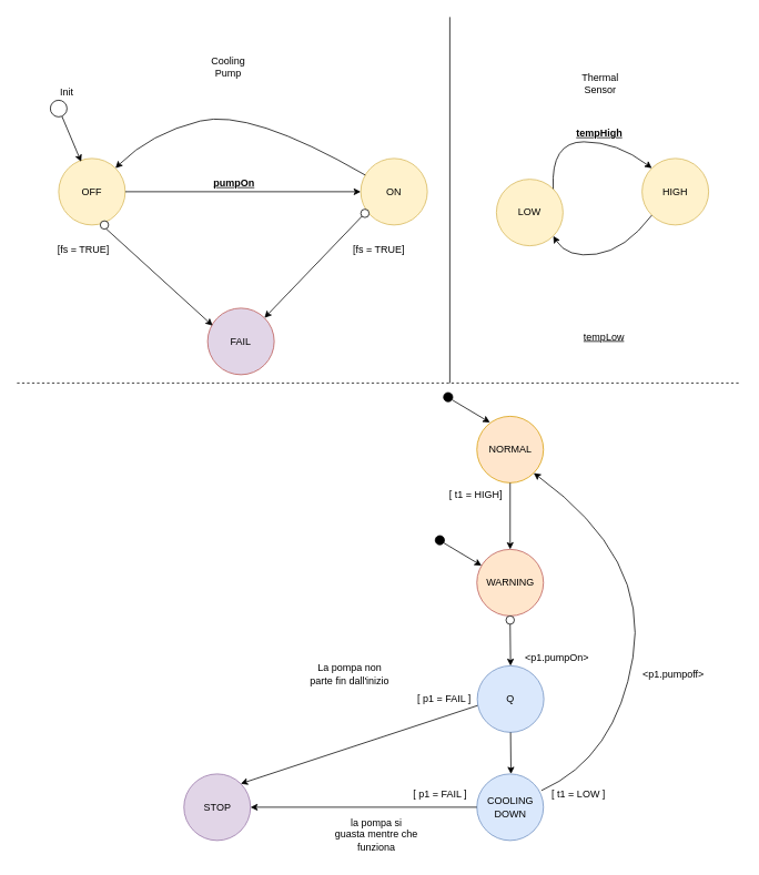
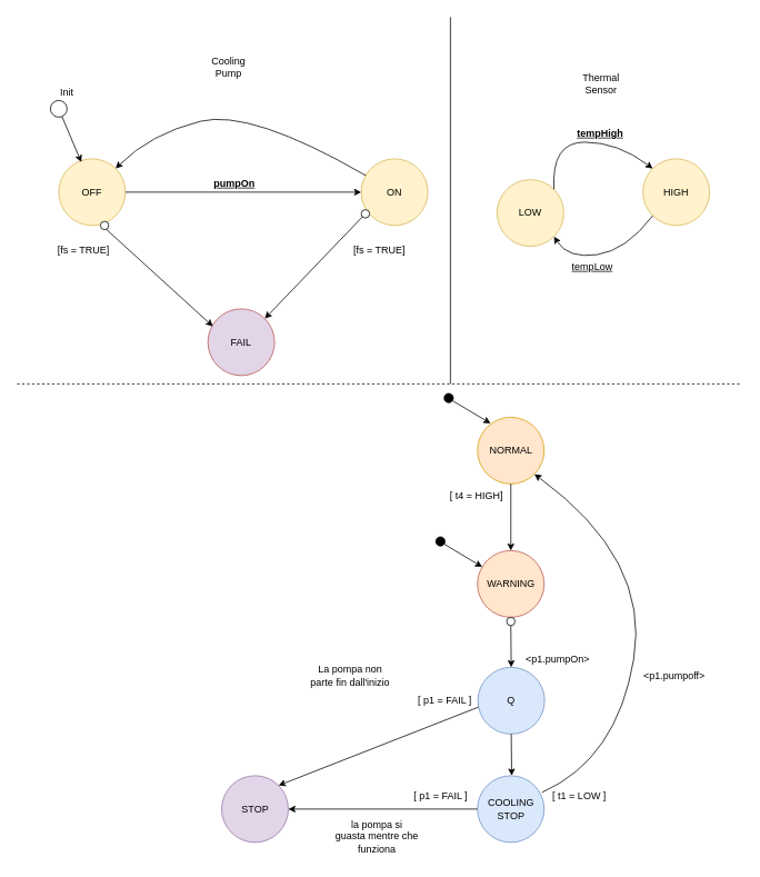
  <mxCell id="0" />
  <mxCell id="1" parent="0" />
  <mxCell id="2" value="OFF" style="ellipse;whiteSpace=wrap;html=1;aspect=fixed;fillColor=#fff2cc;strokeColor=#d6b656;" parent="1" vertex="1"><mxGeometry x="70" y="190" width="80" height="80" as="geometry" /></mxCell>
  <mxCell id="3" value="Cooling&lt;br&gt;Pump&lt;br&gt;" style="text;html=1;strokeColor=none;fillColor=none;align=center;verticalAlign=middle;whiteSpace=wrap;rounded=0;" parent="1" vertex="1"><mxGeometry x="254" y="70" width="40" height="20" as="geometry" /></mxCell>
  <mxCell id="4" value="LOW" style="ellipse;whiteSpace=wrap;html=1;aspect=fixed;fillColor=#fff2cc;strokeColor=#d6b656;" parent="1" vertex="1"><mxGeometry x="596" y="215" width="80" height="80" as="geometry" /></mxCell>
  <mxCell id="5" value="HIGH" style="ellipse;whiteSpace=wrap;html=1;aspect=fixed;fillColor=#fff2cc;strokeColor=#d6b656;" parent="1" vertex="1"><mxGeometry x="771" y="190" width="80" height="80" as="geometry" /></mxCell>
  <mxCell id="6" value="" style="curved=1;endArrow=classic;html=1;exitX=1;exitY=0;exitDx=0;exitDy=0;entryX=0;entryY=0;entryDx=0;entryDy=0;" parent="1" source="4" target="5" edge="1"><mxGeometry width="50" height="50" relative="1" as="geometry"><mxPoint x="661" y="160" as="sourcePoint" /><mxPoint x="711" y="110" as="targetPoint" /><Array as="points"><mxPoint x="661" y="170" /><mxPoint x="741" y="170" /></Array></mxGeometry></mxCell>
  <mxCell id="7" value="" style="curved=1;endArrow=classic;html=1;entryX=1;entryY=1;entryDx=0;entryDy=0;exitX=0;exitY=1;exitDx=0;exitDy=0;" parent="1" source="5" target="4" edge="1"><mxGeometry width="50" height="50" relative="1" as="geometry"><mxPoint x="691" y="440" as="sourcePoint" /><mxPoint x="741" y="390" as="targetPoint" /><Array as="points"><mxPoint x="751" y="300" /><mxPoint x="681" y="310" /></Array></mxGeometry></mxCell>
  <mxCell id="8" value="Thermal Sensor&lt;br&gt;" style="text;html=1;strokeColor=none;fillColor=none;align=center;verticalAlign=middle;whiteSpace=wrap;rounded=0;" parent="1" vertex="1"><mxGeometry x="701" y="90" width="40" height="20" as="geometry" /></mxCell>
  <mxCell id="9" value="NORMAL" style="ellipse;whiteSpace=wrap;html=1;aspect=fixed;fillColor=#ffe6cc;strokeColor=#d79b00;" parent="1" vertex="1"><mxGeometry x="572.5" y="500" width="80" height="80" as="geometry" /></mxCell>
  <mxCell id="10" value="WARNING" style="ellipse;whiteSpace=wrap;html=1;aspect=fixed;fillColor=#ffe6cc;strokeColor=#b85450;" parent="1" vertex="1"><mxGeometry x="572.5" y="660" width="80" height="80" as="geometry" /></mxCell>
- <mxCell id="11" value="STOP" style="ellipse;whiteSpace=wrap;html=1;aspect=fixed;fillColor=#e1d5e7;strokeColor=#9673a6;" parent="1" vertex="1"><mxGeometry x="220.5" y="930" width="80" height="80" as="geometry" /></mxCell>
- <mxCell id="12" value="COOLING&lt;br&gt;DOWN&lt;br&gt;" style="ellipse;whiteSpace=wrap;html=1;aspect=fixed;fillColor=#dae8fc;strokeColor=#6c8ebf;" parent="1" vertex="1"><mxGeometry x="572.5" y="930" width="80" height="80" as="geometry" /></mxCell>
+ <mxCell id="11" value="STOP" style="ellipse;whiteSpace=wrap;html=1;aspect=fixed;fillColor=#e1d5e7;strokeColor=#9673a6;" parent="1" vertex="1"><mxGeometry x="265.5" y="930" width="80" height="80" as="geometry" /></mxCell>
+ <mxCell id="12" value="COOLING&lt;br&gt;STOP&lt;br&gt;" style="ellipse;whiteSpace=wrap;html=1;aspect=fixed;fillColor=#dae8fc;strokeColor=#6c8ebf;" parent="1" vertex="1"><mxGeometry x="572.5" y="930" width="80" height="80" as="geometry" /></mxCell>
  <mxCell id="13" value="" style="endArrow=classic;html=1;exitX=1;exitY=0.5;exitDx=0;exitDy=0;" parent="1" source="2" target="14" edge="1"><mxGeometry width="50" height="50" relative="1" as="geometry"><mxPoint x="190" y="310" as="sourcePoint" /><mxPoint x="249" y="230" as="targetPoint" /></mxGeometry></mxCell>
  <mxCell id="14" value="ON&lt;br&gt;" style="ellipse;whiteSpace=wrap;html=1;aspect=fixed;fillColor=#fff2cc;strokeColor=#d6b656;" parent="1" vertex="1"><mxGeometry x="433" y="190" width="80" height="80" as="geometry" /></mxCell>
  <mxCell id="15" value="FAIL&lt;br&gt;" style="ellipse;whiteSpace=wrap;html=1;aspect=fixed;fillColor=#e1d5e7;strokeColor=#b85450;" parent="1" vertex="1"><mxGeometry x="249" y="370" width="80" height="80" as="geometry" /></mxCell>
  <mxCell id="16" value="" style="endArrow=classic;html=1;exitX=0.2;exitY=0.5;exitDx=0;exitDy=0;entryX=0.075;entryY=0.263;entryDx=0;entryDy=0;exitPerimeter=0;entryPerimeter=0;" parent="1" source="19" target="15" edge="1"><mxGeometry width="50" height="50" relative="1" as="geometry"><mxPoint x="224.5" y="360" as="sourcePoint" /><mxPoint x="264.5" y="390" as="targetPoint" /></mxGeometry></mxCell>
  <mxCell id="17" value="" style="endArrow=classic;html=1;entryX=1;entryY=0;entryDx=0;entryDy=0;exitX=0;exitY=1;exitDx=0;exitDy=0;" parent="1" source="18" target="15" edge="1"><mxGeometry width="50" height="50" relative="1" as="geometry"><mxPoint x="380" y="360" as="sourcePoint" /><mxPoint x="430" y="310" as="targetPoint" /></mxGeometry></mxCell>
  <mxCell id="18" value="" style="ellipse;whiteSpace=wrap;html=1;aspect=fixed;fillColor=#ffffff;" parent="1" vertex="1"><mxGeometry x="433" y="251" width="10" height="10" as="geometry" /></mxCell>
  <mxCell id="19" value="" style="ellipse;whiteSpace=wrap;html=1;aspect=fixed;fillColor=#ffffff;" parent="1" vertex="1"><mxGeometry x="120" y="265" width="10" height="10" as="geometry" /></mxCell>
  <mxCell id="20" value="" style="endArrow=classic;html=1;exitX=0;exitY=0.5;exitDx=0;exitDy=0;entryX=1;entryY=0.5;entryDx=0;entryDy=0;" parent="1" source="12" target="11" edge="1"><mxGeometry width="50" height="50" relative="1" as="geometry"><mxPoint x="452.5" y="990" as="sourcePoint" /><mxPoint x="502.5" y="940" as="targetPoint" /></mxGeometry></mxCell>
  <mxCell id="21" value="la pompa si guasta mentre che funziona&lt;br&gt;&lt;br&gt;" style="text;html=1;strokeColor=none;fillColor=none;align=center;verticalAlign=middle;whiteSpace=wrap;rounded=0;" parent="1" vertex="1"><mxGeometry x="400.5" y="990" width="102" height="40" as="geometry" /></mxCell>
  <mxCell id="22" value="" style="endArrow=classic;html=1;exitX=0.019;exitY=0.592;exitDx=0;exitDy=0;entryX=1;entryY=0;entryDx=0;entryDy=0;exitPerimeter=0;" parent="1" source="42" target="11" edge="1"><mxGeometry width="50" height="50" relative="1" as="geometry"><mxPoint x="412.5" y="840" as="sourcePoint" /><mxPoint x="462.5" y="790" as="targetPoint" /></mxGeometry></mxCell>
  <mxCell id="23" value="La pompa non parte fin dall'inizio&lt;br&gt;" style="text;html=1;strokeColor=none;fillColor=none;align=center;verticalAlign=middle;whiteSpace=wrap;rounded=0;" parent="1" vertex="1"><mxGeometry x="368.5" y="790" width="102" height="40" as="geometry" /></mxCell>
  <mxCell id="24" value="&amp;lt;p1.pumpOn&amp;gt;&lt;br&gt;" style="text;html=1;strokeColor=none;fillColor=none;align=center;verticalAlign=middle;whiteSpace=wrap;rounded=0;" parent="1" vertex="1"><mxGeometry x="618" y="770" width="102" height="40" as="geometry" /></mxCell>
  <mxCell id="25" value="" style="endArrow=classic;html=1;exitX=0.5;exitY=1;exitDx=0;exitDy=0;entryX=0.5;entryY=0;entryDx=0;entryDy=0;" parent="1" source="9" target="10" edge="1"><mxGeometry width="50" height="50" relative="1" as="geometry"><mxPoint x="670" y="660" as="sourcePoint" /><mxPoint x="720" y="610" as="targetPoint" /></mxGeometry></mxCell>
  <mxCell id="26" value="" style="curved=1;endArrow=classic;html=1;entryX=1;entryY=1;entryDx=0;entryDy=0;" parent="1" target="9" edge="1"><mxGeometry width="50" height="50" relative="1" as="geometry"><mxPoint x="650" y="950" as="sourcePoint" /><mxPoint x="790" y="910" as="targetPoint" /><Array as="points"><mxPoint x="740" y="910" /><mxPoint x="780" y="670" /></Array></mxGeometry></mxCell>
- <mxCell id="27" value="[ t1 = HIGH]" style="text;html=1;strokeColor=none;fillColor=none;align=center;verticalAlign=middle;whiteSpace=wrap;rounded=0;" parent="1" vertex="1"><mxGeometry x="533.5" y="584" width="75" height="20" as="geometry" /></mxCell>
+ <mxCell id="27" value="[ t4 = HIGH]" style="text;html=1;strokeColor=none;fillColor=none;align=center;verticalAlign=middle;whiteSpace=wrap;rounded=0;" parent="1" vertex="1"><mxGeometry x="533.5" y="584" width="75" height="20" as="geometry" /></mxCell>
  <mxCell id="28" value="&lt;b&gt;&lt;u&gt;pumpOn&lt;/u&gt;&lt;/b&gt;" style="text;html=1;strokeColor=none;fillColor=none;align=center;verticalAlign=middle;whiteSpace=wrap;rounded=0;" parent="1" vertex="1"><mxGeometry x="261" y="210" width="40" height="20" as="geometry" /></mxCell>
  <mxCell id="29" value="[fs = TRUE]" style="text;html=1;strokeColor=none;fillColor=none;align=center;verticalAlign=middle;whiteSpace=wrap;rounded=0;" parent="1" vertex="1"><mxGeometry x="419.5" y="290" width="70" height="20" as="geometry" /></mxCell>
  <mxCell id="30" value="[fs = TRUE]" style="text;html=1;strokeColor=none;fillColor=none;align=center;verticalAlign=middle;whiteSpace=wrap;rounded=0;" parent="1" vertex="1"><mxGeometry x="65" y="290" width="70" height="20" as="geometry" /></mxCell>
  <mxCell id="31" value="" style="endArrow=classic;html=1;entryX=0.338;entryY=0.05;entryDx=0;entryDy=0;entryPerimeter=0;" parent="1" source="32" target="2" edge="1"><mxGeometry width="50" height="50" relative="1" as="geometry"><mxPoint x="70" y="97" as="sourcePoint" /><mxPoint x="180" y="110" as="targetPoint" /></mxGeometry></mxCell>
  <mxCell id="32" value="" style="ellipse;whiteSpace=wrap;html=1;aspect=fixed;" parent="1" vertex="1"><mxGeometry x="60" y="120" width="20" height="20" as="geometry" /></mxCell>
  <mxCell id="33" value="Init" style="text;html=1;strokeColor=none;fillColor=none;align=center;verticalAlign=middle;whiteSpace=wrap;rounded=0;" parent="1" vertex="1"><mxGeometry x="60" y="100" width="40" height="20" as="geometry" /></mxCell>
  <mxCell id="34" value="&lt;u&gt;&lt;b&gt;tempHigh&lt;/b&gt;&lt;/u&gt;" style="text;html=1;strokeColor=none;fillColor=none;align=center;verticalAlign=middle;whiteSpace=wrap;rounded=0;" parent="1" vertex="1"><mxGeometry x="700" y="150" width="40" height="20" as="geometry" /></mxCell>
- <mxCell id="35" value="&lt;u&gt;tempLow&lt;/u&gt;" style="text;html=1;strokeColor=none;fillColor=none;align=center;verticalAlign=middle;whiteSpace=wrap;rounded=0;" parent="1" vertex="1"><mxGeometry x="706" y="395" width="39" height="20" as="geometry" /></mxCell>
+ <mxCell id="35" value="&lt;u&gt;tempLow&lt;/u&gt;" style="text;html=1;strokeColor=none;fillColor=none;align=center;verticalAlign=middle;whiteSpace=wrap;rounded=0;" parent="1" vertex="1"><mxGeometry x="691" y="310" width="39" height="20" as="geometry" /></mxCell>
  <mxCell id="36" value="[ t1 = LOW ]&lt;br&gt;" style="text;html=1;strokeColor=none;fillColor=none;align=center;verticalAlign=middle;whiteSpace=wrap;rounded=0;" parent="1" vertex="1"><mxGeometry x="660" y="945" width="70" height="20" as="geometry" /></mxCell>
  <mxCell id="37" value="[ p1 = FAIL ]" style="text;html=1;strokeColor=none;fillColor=none;align=center;verticalAlign=middle;whiteSpace=wrap;rounded=0;" parent="1" vertex="1"><mxGeometry x="497" y="830" width="73" height="20" as="geometry" /></mxCell>
  <mxCell id="38" value="[ p1 = FAIL ]" style="text;html=1;strokeColor=none;fillColor=none;align=center;verticalAlign=middle;whiteSpace=wrap;rounded=0;" parent="1" vertex="1"><mxGeometry x="492" y="945" width="73" height="20" as="geometry" /></mxCell>
  <mxCell id="39" value="" style="ellipse;whiteSpace=wrap;html=1;aspect=fixed;" parent="1" vertex="1"><mxGeometry x="607.5" y="740" width="10" height="10" as="geometry" /></mxCell>
  <mxCell id="40" value="&amp;lt;p1.pumpoff&amp;gt;&lt;br&gt;&lt;br&gt;" style="text;html=1;resizable=0;points=[];autosize=1;align=left;verticalAlign=top;spacingTop=-4;" parent="1" vertex="1"><mxGeometry x="770" y="800" width="90" height="30" as="geometry" /></mxCell>
  <mxCell id="41" value="" style="curved=1;endArrow=classic;html=1;" parent="1" source="14" target="2" edge="1"><mxGeometry width="50" height="50" relative="1" as="geometry"><mxPoint x="170" y="150" as="sourcePoint" /><mxPoint x="220" y="100" as="targetPoint" /><Array as="points"><mxPoint x="300" y="130" /><mxPoint x="180" y="160" /></Array></mxGeometry></mxCell>
  <mxCell id="42" value="Q" style="ellipse;whiteSpace=wrap;html=1;aspect=fixed;fillColor=#dae8fc;strokeColor=#6c8ebf;" parent="1" vertex="1"><mxGeometry x="573" y="800" width="80" height="80" as="geometry" /></mxCell>
  <mxCell id="43" value="" style="endArrow=classic;html=1;" parent="1" source="39" target="42" edge="1"><mxGeometry width="50" height="50" relative="1" as="geometry"><mxPoint x="510" y="910" as="sourcePoint" /><mxPoint x="560" y="860" as="targetPoint" /></mxGeometry></mxCell>
  <mxCell id="44" value="" style="endArrow=classic;html=1;" parent="1" edge="1"><mxGeometry width="50" height="50" relative="1" as="geometry"><mxPoint x="613" y="880" as="sourcePoint" /><mxPoint x="613.5" y="930" as="targetPoint" /></mxGeometry></mxCell>
  <mxCell id="45" value="" style="ellipse;whiteSpace=wrap;html=1;aspect=fixed;fillColor=#000000;" parent="1" vertex="1"><mxGeometry x="522.5" y="643.5" width="11" height="11" as="geometry" /></mxCell>
  <mxCell id="46" value="" style="endArrow=classic;html=1;exitX=0.939;exitY=0.803;exitDx=0;exitDy=0;exitPerimeter=0;" parent="1" source="45" target="10" edge="1"><mxGeometry width="50" height="50" relative="1" as="geometry"><mxPoint x="540" y="660" as="sourcePoint" /><mxPoint x="510" y="690" as="targetPoint" /></mxGeometry></mxCell>
  <mxCell id="47" value="" style="ellipse;whiteSpace=wrap;html=1;aspect=fixed;fillColor=#000000;" parent="1" vertex="1"><mxGeometry x="532.5" y="471.5" width="11" height="11" as="geometry" /></mxCell>
  <mxCell id="48" value="" style="endArrow=classic;html=1;exitX=0.939;exitY=0.803;exitDx=0;exitDy=0;exitPerimeter=0;" parent="1" source="47" edge="1"><mxGeometry width="50" height="50" relative="1" as="geometry"><mxPoint x="550" y="488" as="sourcePoint" /><mxPoint x="588.2" y="507.42" as="targetPoint" /></mxGeometry></mxCell>
  <mxCell id="49" value="" style="endArrow=none;dashed=1;html=1;" parent="1" edge="1"><mxGeometry width="50" height="50" relative="1" as="geometry"><mxPoint y="460" as="sourcePoint" x="20" /><mxPoint x="890" y="460" as="targetPoint" /></mxGeometry></mxCell>
  <mxCell id="50" value="" style="endArrow=none;html=1;" parent="1" edge="1"><mxGeometry width="50" height="50" relative="1" as="geometry"><mxPoint x="540" y="460" as="sourcePoint" /><mxPoint x="540" as="targetPoint" y="20" /></mxGeometry></mxCell>
